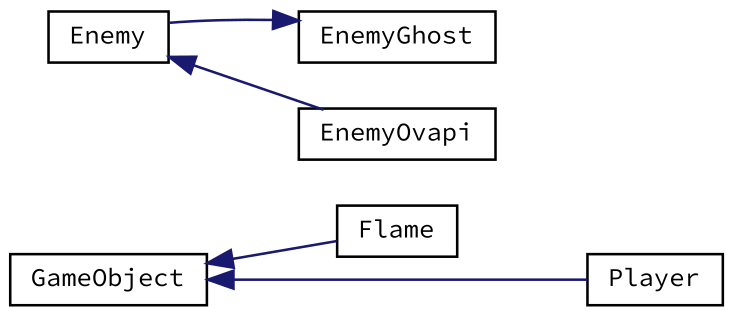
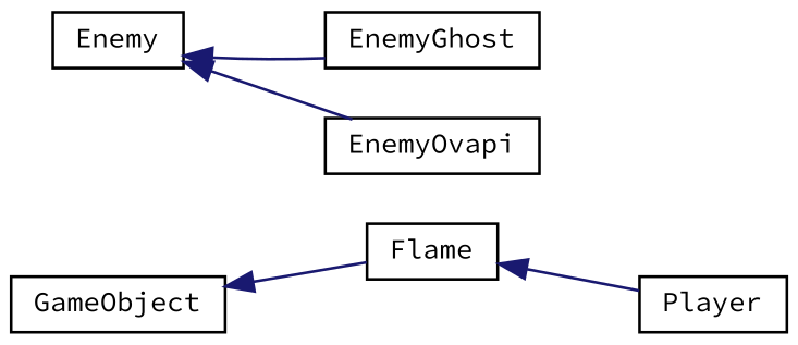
  digraph {
    fontname="Source Code Pro"
    rankdir=LR
    node [color=black fillcolor=white fontname="Source Code Pro" fontsize=10 shape=record style=filled]
    edge [color=midnightblue dir=back fontname="Source Code Pro" fontsize=10 labelfontname=Helvetica labelfontsize=10 style=solid]
    n1 [height=0.2 label=GameObject width=0.4]
    n2 [height=0.2 label=Flame width=0.4]
    n3 [height=0.2 label=Player width=0.4]
    n4 [height=0.2 label=Enemy width=0.4]
    n5 [height=0.2 label=EnemyGhost width=0.4]
    n6 [height=0.2 label=EnemyOvapi width=0.4]
    n1 -> n2
-   n1 -> n3
-   n5 -> n4
+   n2 -> n3
+   n4 -> n5
    n4 -> n6
  }
